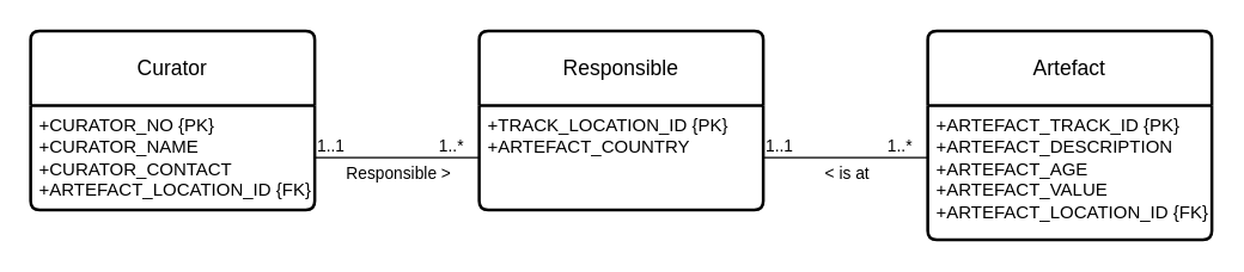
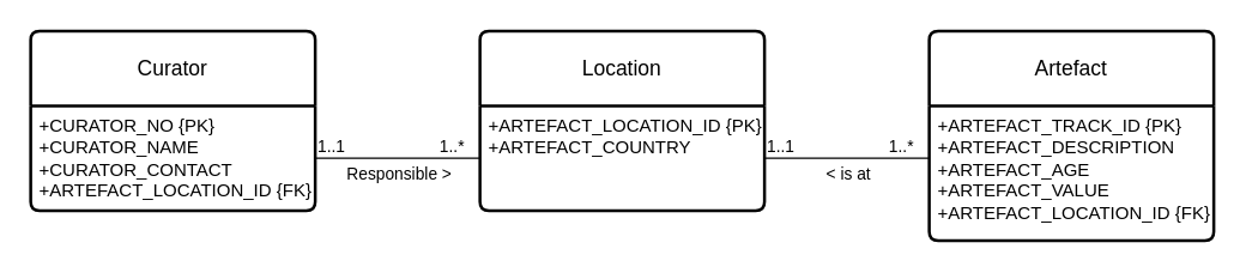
  <mxCell id="0" />
  <mxCell id="1" parent="0" />
  <mxCell id="2" value="Curator" style="swimlane;childLayout=stackLayout;horizontal=1;startSize=50;horizontalStack=0;rounded=1;fontSize=14;fontStyle=0;strokeWidth=2;resizeParent=0;resizeLast=1;shadow=0;dashed=0;align=center;arcSize=4;whiteSpace=wrap;html=1;" vertex="1" parent="1"><mxGeometry x="20" y="20" width="190" height="120" as="geometry" /></mxCell>
  <mxCell id="3" value="+CURATOR_NO {PK}&lt;div&gt;+CURATOR_NAME&lt;/div&gt;&lt;div&gt;+CURATOR_CONTACT&lt;/div&gt;&lt;div&gt;+ARTEFACT_LOCATION_ID {FK}&lt;/div&gt;" style="align=left;strokeColor=none;fillColor=none;spacingLeft=4;fontSize=12;verticalAlign=top;resizable=0;rotatable=0;part=1;html=1;" vertex="1" parent="2"><mxGeometry y="50" width="190" height="70" as="geometry" /></mxCell>
  <mxCell id="4" value="Artefact" style="swimlane;childLayout=stackLayout;horizontal=1;startSize=50;horizontalStack=0;rounded=1;fontSize=14;fontStyle=0;strokeWidth=2;resizeParent=0;resizeLast=1;shadow=0;dashed=0;align=center;arcSize=4;whiteSpace=wrap;html=1;" vertex="1" parent="1"><mxGeometry x="620" y="20" width="190" height="140" as="geometry" /></mxCell>
  <mxCell id="5" value="+ARTEFACT_TRACK_ID {PK}&lt;div&gt;+ARTEFACT_DESCRIPTION&lt;/div&gt;&lt;div&gt;+ARTEFACT_AGE&lt;/div&gt;&lt;div&gt;+ARTEFACT_VALUE&lt;/div&gt;&lt;div&gt;+ARTEFACT_LOCATION_ID {FK}&lt;/div&gt;" style="align=left;strokeColor=none;fillColor=none;spacingLeft=4;fontSize=12;verticalAlign=top;resizable=0;rotatable=0;part=1;html=1;" vertex="1" parent="4"><mxGeometry y="50" width="190" height="90" as="geometry" /></mxCell>
- <mxCell id="6" value="Responsible" style="swimlane;childLayout=stackLayout;horizontal=1;startSize=50;horizontalStack=0;rounded=1;fontSize=14;fontStyle=0;strokeWidth=2;resizeParent=0;resizeLast=1;shadow=0;dashed=0;align=center;arcSize=4;whiteSpace=wrap;html=1;" vertex="1" parent="1"><mxGeometry x="320" y="20" width="190" height="120" as="geometry" /></mxCell>
- <mxCell id="7" value="+TRACK_LOCATION_ID {PK}&lt;div&gt;+ARTEFACT_COUNTRY&lt;/div&gt;" style="align=left;strokeColor=none;fillColor=none;spacingLeft=4;fontSize=12;verticalAlign=top;resizable=0;rotatable=0;part=1;html=1;" vertex="1" parent="6"><mxGeometry y="50" width="190" height="70" as="geometry" /></mxCell>
+ <mxCell id="6" value="Location" style="swimlane;childLayout=stackLayout;horizontal=1;startSize=50;horizontalStack=0;rounded=1;fontSize=14;fontStyle=0;strokeWidth=2;resizeParent=0;resizeLast=1;shadow=0;dashed=0;align=center;arcSize=4;whiteSpace=wrap;html=1;" vertex="1" parent="1"><mxGeometry x="320" y="20" width="190" height="120" as="geometry" /></mxCell>
+ <mxCell id="7" value="+ARTEFACT_LOCATION_ID {PK}&lt;div&gt;+ARTEFACT_COUNTRY&lt;/div&gt;" style="align=left;strokeColor=none;fillColor=none;spacingLeft=4;fontSize=12;verticalAlign=top;resizable=0;rotatable=0;part=1;html=1;" vertex="1" parent="6"><mxGeometry y="50" width="190" height="70" as="geometry" /></mxCell>
  <mxCell id="8" value="" style="endArrow=none;html=1;rounded=0;exitX=1;exitY=0.5;exitDx=0;exitDy=0;entryX=0;entryY=0.5;entryDx=0;entryDy=0;startFill=0;" edge="1" parent="1" source="3" target="7"><mxGeometry relative="1" as="geometry"><mxPoint x="320" y="25" as="sourcePoint" /><mxPoint x="480" y="25" as="targetPoint" /><Array as="points" /></mxGeometry></mxCell>
  <mxCell id="9" value="Responsible &amp;gt;" style="edgeLabel;resizable=0;html=1;;align=center;verticalAlign=middle;" connectable="0" vertex="1" parent="8"><mxGeometry relative="1" as="geometry"><mxPoint y="10" as="offset" /></mxGeometry></mxCell>
  <mxCell id="10" value="1..1" style="edgeLabel;resizable=0;html=1;;align=left;verticalAlign=bottom;" connectable="0" vertex="1" parent="8"><mxGeometry x="-1" relative="1" as="geometry" /></mxCell>
  <mxCell id="11" value="1..*" style="edgeLabel;resizable=0;html=1;;align=right;verticalAlign=bottom;" connectable="0" vertex="1" parent="8"><mxGeometry x="1" relative="1" as="geometry"><mxPoint x="-10" as="offset" /></mxGeometry></mxCell>
  <mxCell id="12" value="" style="endArrow=none;html=1;rounded=0;exitX=1;exitY=0.5;exitDx=0;exitDy=0;entryX=0;entryY=0.5;entryDx=0;entryDy=0;startFill=0;" edge="1" parent="1"><mxGeometry relative="1" as="geometry"><mxPoint x="510" y="105" as="sourcePoint" /><mxPoint x="620" y="105" as="targetPoint" /><Array as="points"><mxPoint x="560" y="105" /></Array></mxGeometry></mxCell>
  <mxCell id="13" value="&amp;lt; is at" style="edgeLabel;resizable=0;html=1;;align=center;verticalAlign=middle;" connectable="0" vertex="1" parent="12"><mxGeometry relative="1" as="geometry"><mxPoint y="10" as="offset" /></mxGeometry></mxCell>
  <mxCell id="14" value="1..1" style="edgeLabel;resizable=0;html=1;;align=left;verticalAlign=bottom;" connectable="0" vertex="1" parent="12"><mxGeometry x="-1" relative="1" as="geometry" /></mxCell>
  <mxCell id="15" value="1..*" style="edgeLabel;resizable=0;html=1;;align=right;verticalAlign=bottom;" connectable="0" vertex="1" parent="12"><mxGeometry x="1" relative="1" as="geometry"><mxPoint x="-10" as="offset" /></mxGeometry></mxCell>
